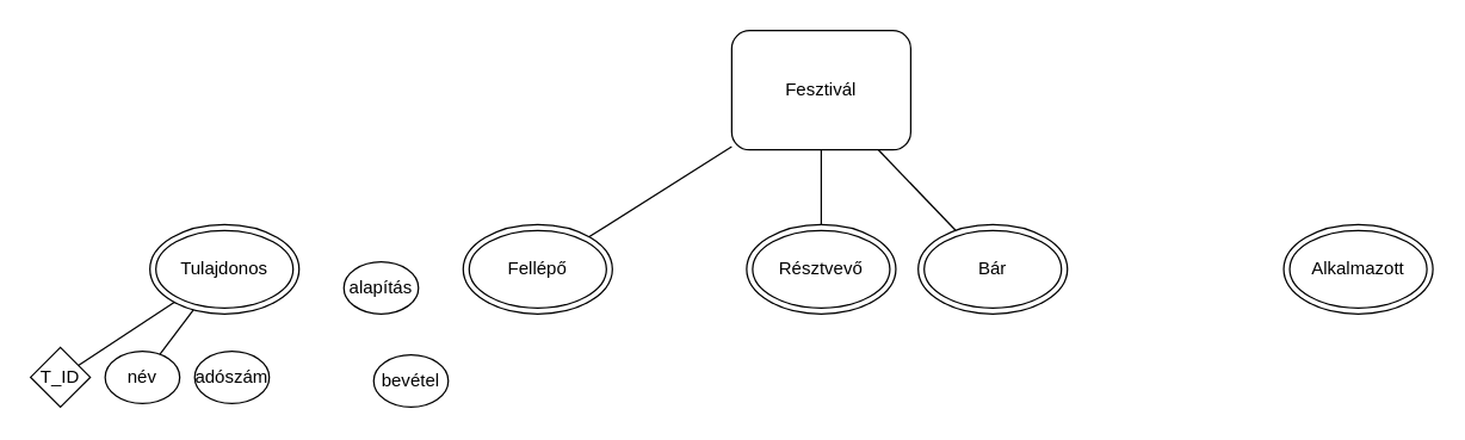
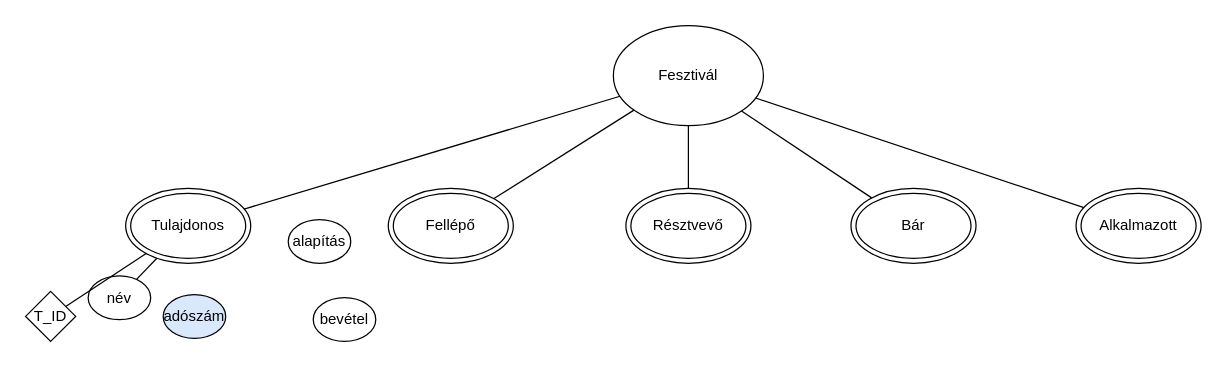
  <mxCell id="0" />
  <mxCell id="1" parent="0" />
- <mxCell id="2" value="Fesztivál" style="whiteSpace=wrap;html=1;rounded=1;" vertex="1" parent="1"><mxGeometry x="490" y="20" width="120" height="80" as="geometry" /></mxCell>
+ <mxCell id="2" value="Fesztivál" style="ellipse;whiteSpace=wrap;html=1;" vertex="1" parent="1"><mxGeometry x="490" y="20" width="120" height="80" as="geometry" /></mxCell>
  <mxCell id="3" value="Résztvevő" style="ellipse;shape=doubleEllipse;whiteSpace=wrap;html=1;" vertex="1" parent="1"><mxGeometry x="500" y="150" width="100" height="60" as="geometry" /></mxCell>
  <mxCell id="4" value="Fellépő" style="ellipse;shape=doubleEllipse;whiteSpace=wrap;html=1;" vertex="1" parent="1"><mxGeometry x="310" y="150" width="100" height="60" as="geometry" /></mxCell>
- <mxCell id="5" value="Bár" style="ellipse;shape=doubleEllipse;whiteSpace=wrap;html=1;" vertex="1" parent="1"><mxGeometry x="615" y="150" width="100" height="60" as="geometry" /></mxCell>
+ <mxCell id="5" value="Bár" style="ellipse;shape=doubleEllipse;whiteSpace=wrap;html=1;" vertex="1" parent="1"><mxGeometry x="680" y="150" width="100" height="60" as="geometry" /></mxCell>
  <mxCell id="6" value="Tulajdonos" style="ellipse;shape=doubleEllipse;whiteSpace=wrap;html=1;" vertex="1" parent="1"><mxGeometry x="100" y="150" width="100" height="60" as="geometry" /></mxCell>
  <mxCell id="7" value="Alkalmazott" style="ellipse;shape=doubleEllipse;whiteSpace=wrap;html=1;" vertex="1" parent="1"><mxGeometry x="860" y="150" width="100" height="60" as="geometry" /></mxCell>
+ <mxCell id="8" value="" style="endArrow=none;html=1;rounded=0;" edge="1" parent="1" source="6" target="2"><mxGeometry width="50" height="50" relative="1" as="geometry"><mxPoint x="520" y="420" as="sourcePoint" /><mxPoint x="570" y="370" as="targetPoint" /></mxGeometry></mxCell>
  <mxCell id="9" value="" style="endArrow=none;html=1;rounded=0;" edge="1" parent="1" source="4" target="2"><mxGeometry width="50" height="50" relative="1" as="geometry"><mxPoint x="520" y="420" as="sourcePoint" /><mxPoint x="570" y="370" as="targetPoint" /></mxGeometry></mxCell>
  <mxCell id="10" value="" style="endArrow=none;html=1;rounded=0;" edge="1" parent="1" source="3" target="2"><mxGeometry width="50" height="50" relative="1" as="geometry"><mxPoint x="520" y="420" as="sourcePoint" /><mxPoint x="570" y="370" as="targetPoint" /></mxGeometry></mxCell>
  <mxCell id="11" value="" style="endArrow=none;html=1;rounded=0;" edge="1" parent="1" source="2" target="5"><mxGeometry width="50" height="50" relative="1" as="geometry"><mxPoint x="520" y="420" as="sourcePoint" /><mxPoint x="570" y="370" as="targetPoint" /></mxGeometry></mxCell>
+ <mxCell id="12" value="" style="endArrow=none;html=1;rounded=0;" edge="1" parent="1" source="2" target="7"><mxGeometry width="50" height="50" relative="1" as="geometry"><mxPoint x="520" y="420" as="sourcePoint" /><mxPoint x="570" y="370" as="targetPoint" /></mxGeometry></mxCell>
  <mxCell id="13" value="T_ID" style="rhombus;whiteSpace=wrap;html=1;" vertex="1" parent="1"><mxGeometry y="232.5" width="40" height="40" as="geometry" x="20" /></mxCell>
  <mxCell id="14" value="alapítás" style="ellipse;whiteSpace=wrap;html=1;" vertex="1" parent="1"><mxGeometry x="230" y="175" width="50" height="35" as="geometry" /></mxCell>
- <mxCell id="15" value="adószám" style="ellipse;whiteSpace=wrap;html=1;" vertex="1" parent="1"><mxGeometry x="130" y="235" width="50" height="35" as="geometry" /></mxCell>
- <mxCell id="16" value="név" style="ellipse;whiteSpace=wrap;html=1;" vertex="1" parent="1"><mxGeometry x="70" y="235" width="50" height="35" as="geometry" /></mxCell>
+ <mxCell id="15" value="adószám" style="ellipse;whiteSpace=wrap;html=1;fillColor=#dae8fc;" vertex="1" parent="1"><mxGeometry x="130" y="235" width="50" height="35" as="geometry" /></mxCell>
+ <mxCell id="16" value="név" style="ellipse;whiteSpace=wrap;html=1;" vertex="1" parent="1"><mxGeometry x="70" y="220" width="50" height="35" as="geometry" /></mxCell>
  <mxCell id="17" value="bevétel" style="ellipse;whiteSpace=wrap;html=1;" vertex="1" parent="1"><mxGeometry x="250" y="237.5" width="50" height="35" as="geometry" /></mxCell>
  <mxCell id="18" value="" style="endArrow=none;html=1;rounded=0;" edge="1" parent="1" source="6" target="13"><mxGeometry width="50" height="50" relative="1" as="geometry"><mxPoint x="310" y="340" as="sourcePoint" /><mxPoint x="360" y="290" as="targetPoint" /></mxGeometry></mxCell>
  <mxCell id="19" value="" style="endArrow=none;html=1;rounded=0;" edge="1" parent="1" source="16" target="6"><mxGeometry width="50" height="50" relative="1" as="geometry"><mxPoint x="310" y="340" as="sourcePoint" /><mxPoint x="360" y="290" as="targetPoint" /></mxGeometry></mxCell>
